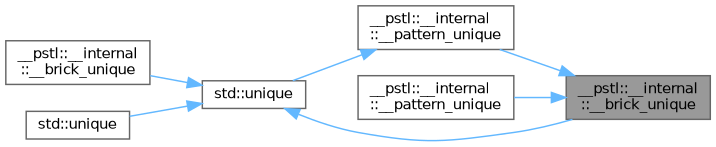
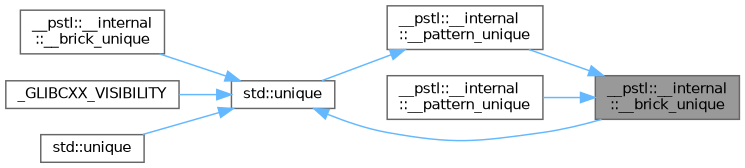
  digraph {
    rankdir=RL
    node [color=grey40 fillcolor=white fontname=Helvetica fontsize=10 shape=box style=filled]
    edge [color=steelblue1 dir=back fontname=Helvetica fontsize=10 labelfontname=Helvetica labelfontsize=10 style=solid]
    n1 [color=gray40 fillcolor=grey60 fontcolor=black height=0.2 label="__pstl::__internal\l::__brick_unique" width=0.4]
    n2 [height=0.2 label="__pstl::__internal\l::__pattern_unique" width=0.4]
    n3 [height=0.2 label="__pstl::__internal\l::__pattern_unique" width=0.4]
    n4 [height=0.2 label="std::unique" width=0.4]
    n5 [height=0.2 label="__pstl::__internal\l::__brick_unique" width=0.4]
+   n6 [height=0.2 label=_GLIBCXX_VISIBILITY width=0.4]
    n7 [height=0.2 label="std::unique" width=0.4]
    n1 -> n2
    n1 -> n3
    n2 -> n4
    n4 -> n1
    n4 -> n5
+   n4 -> n6
    n4 -> n7
  }
